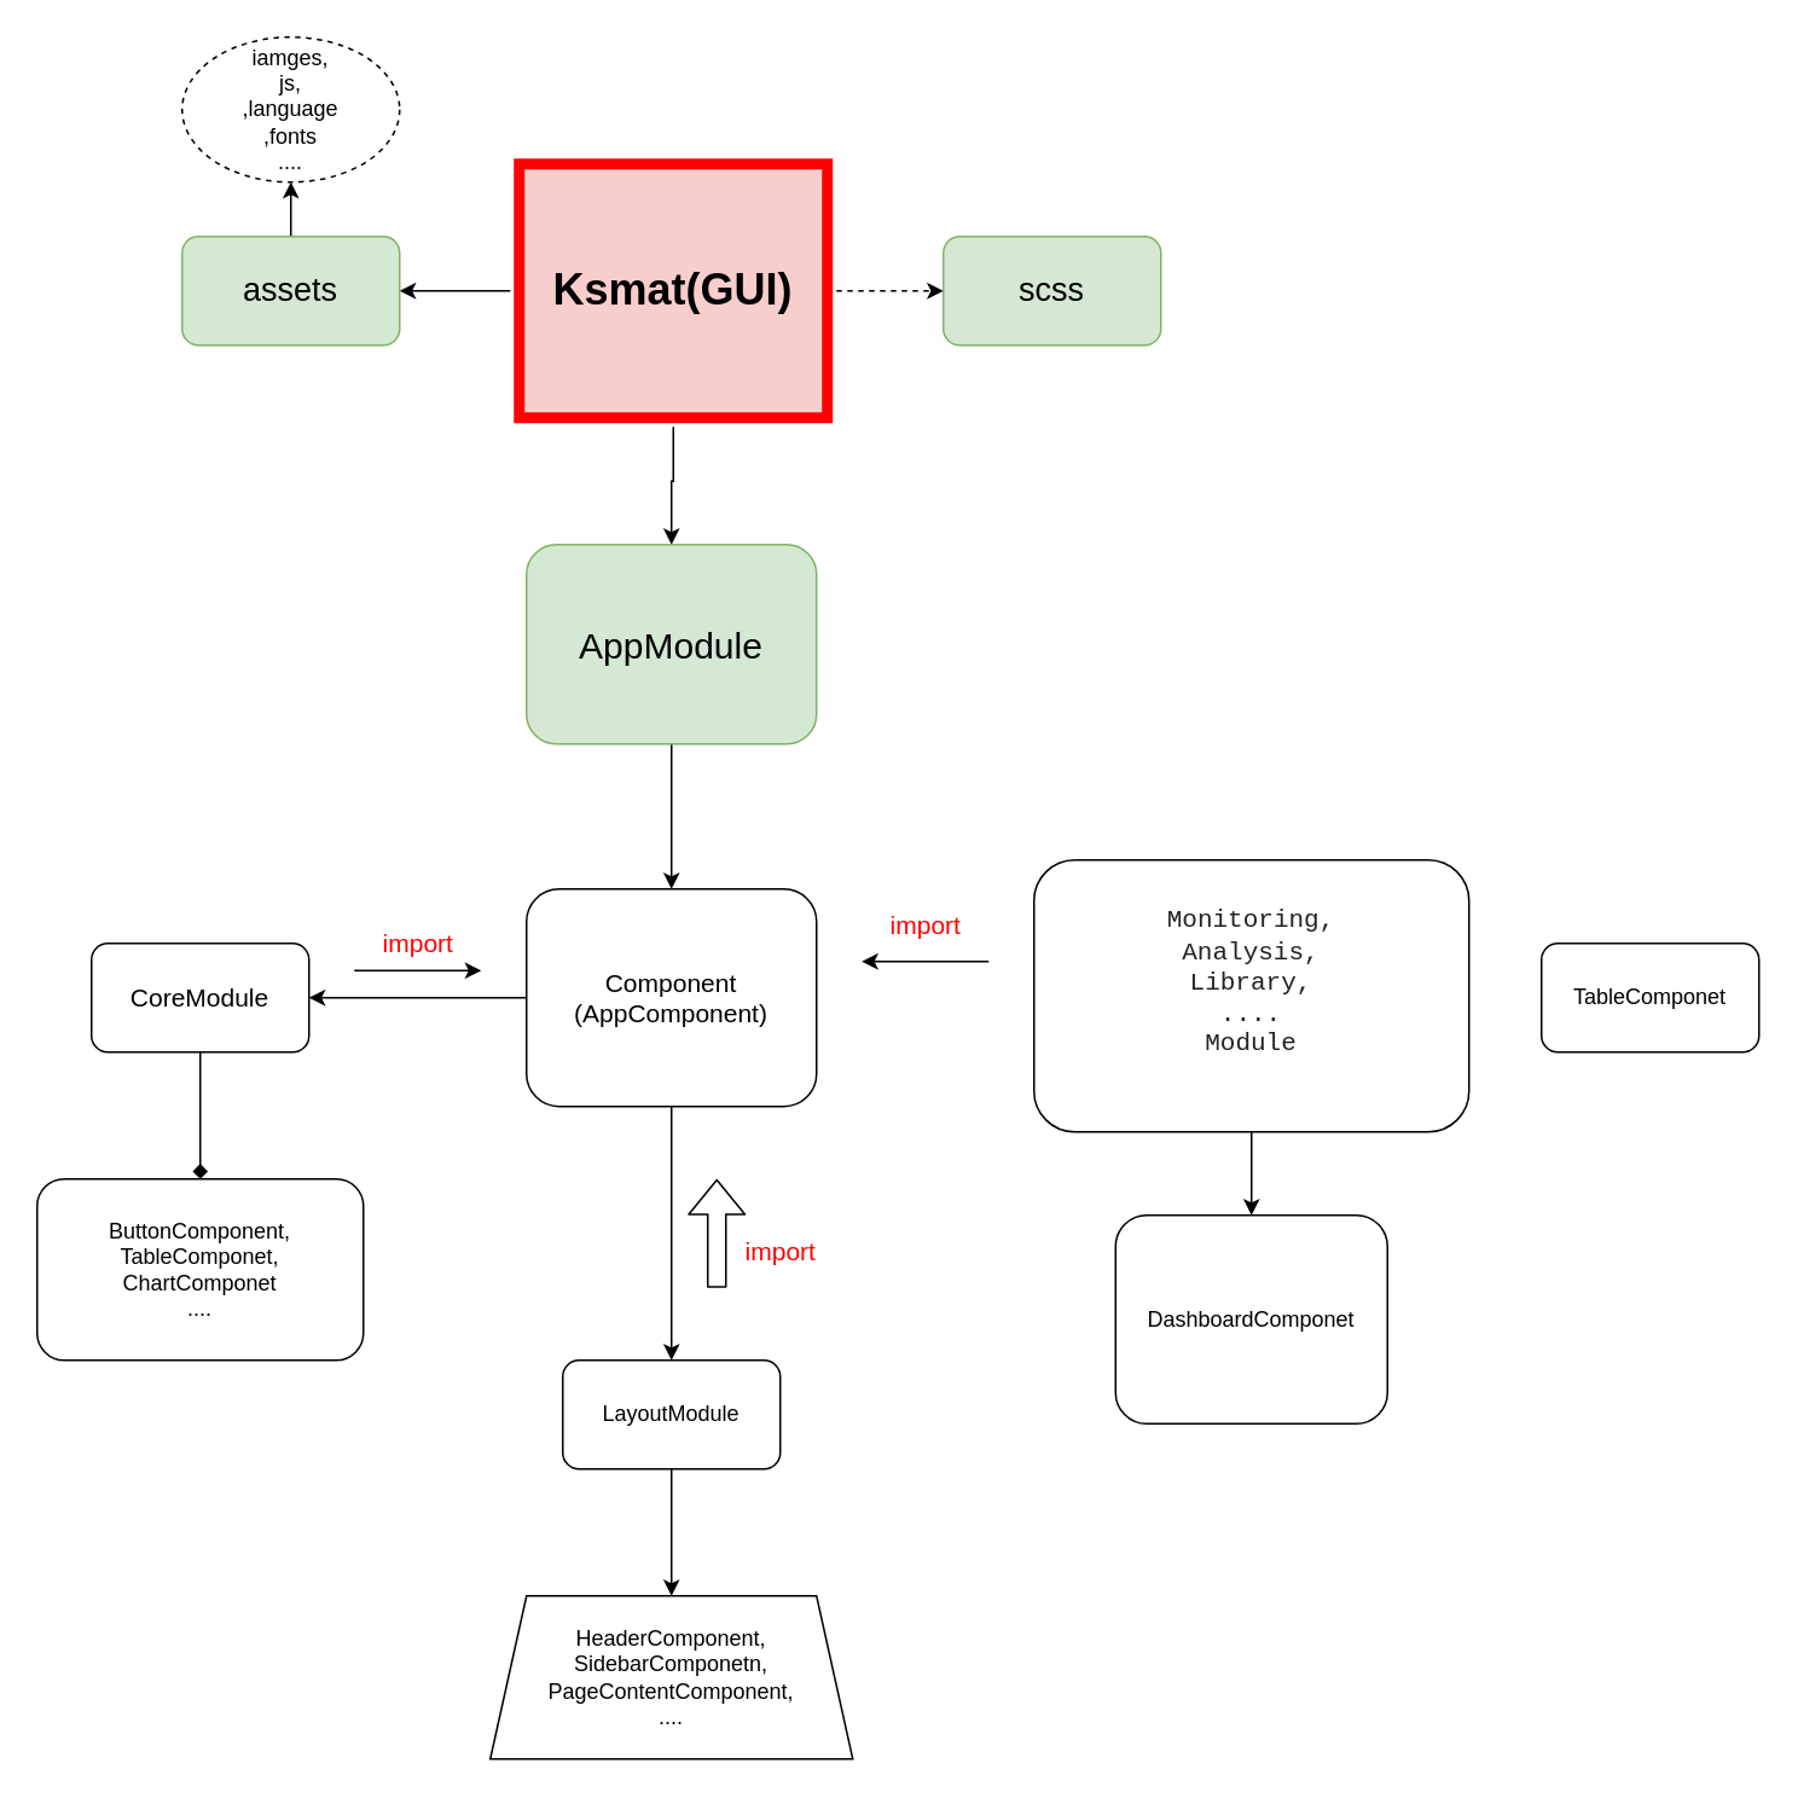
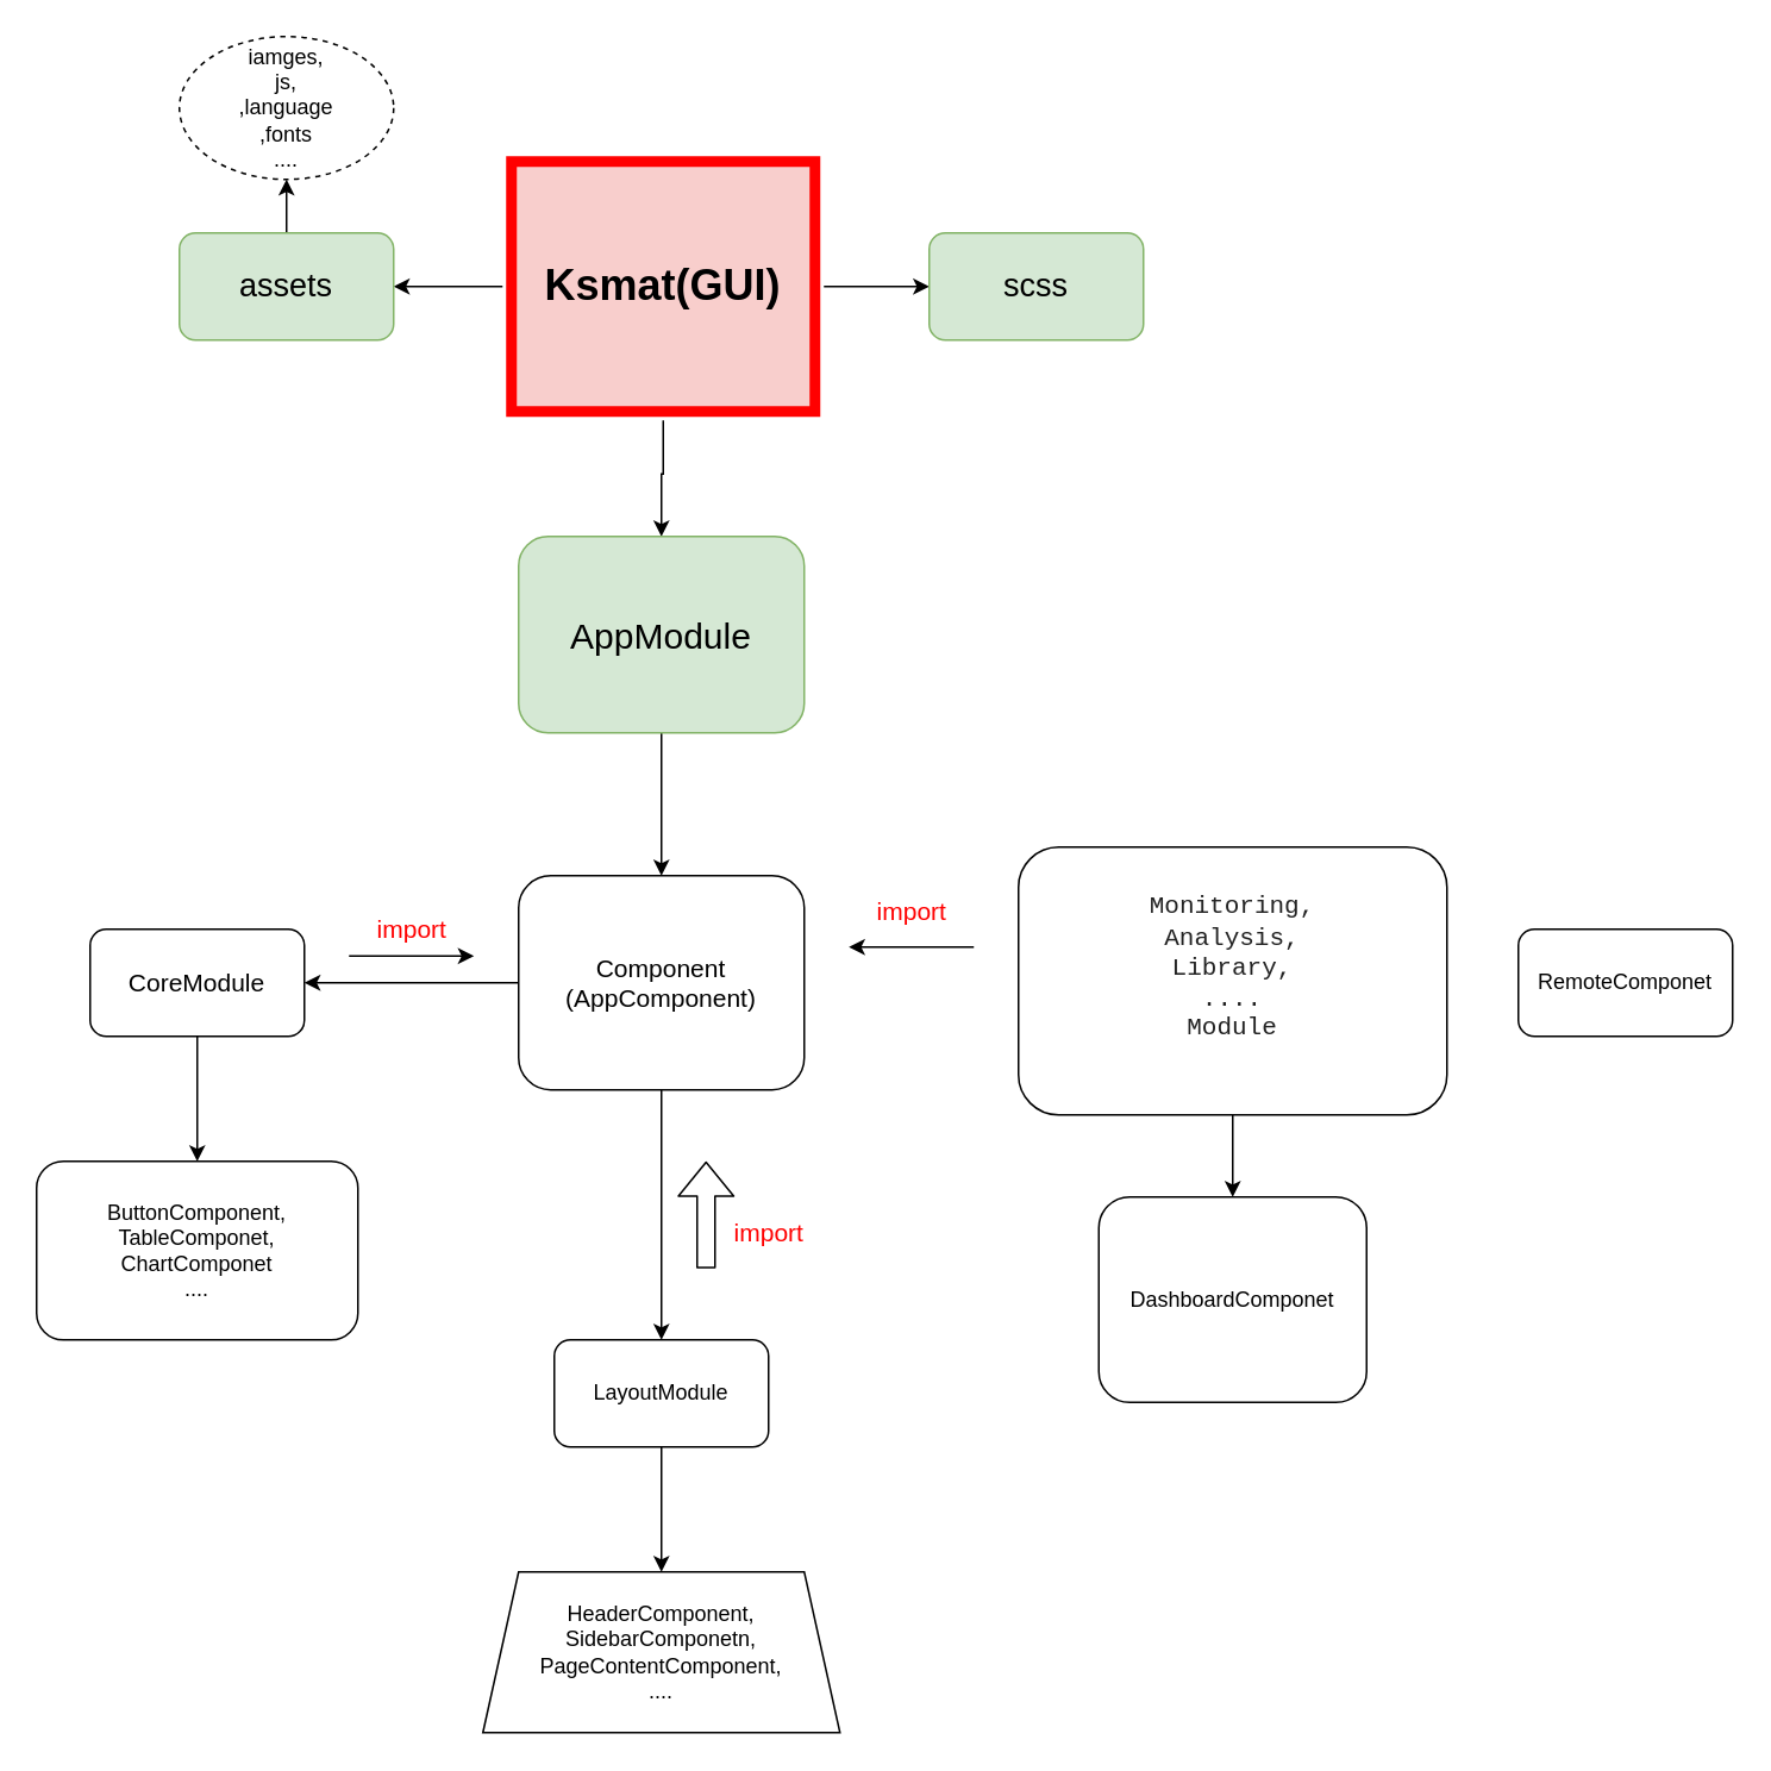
  <mxCell id="0" />
  <mxCell id="1" parent="0" />
  <mxCell id="2" value="" style="edgeStyle=orthogonalEdgeStyle;rounded=0;orthogonalLoop=1;jettySize=auto;html=1;" edge="1" parent="1" source="5" target="7"><mxGeometry relative="1" as="geometry" /></mxCell>
  <mxCell id="3" value="" style="edgeStyle=orthogonalEdgeStyle;rounded=0;orthogonalLoop=1;jettySize=auto;html=1;" edge="1" parent="1" source="5" target="9"><mxGeometry relative="1" as="geometry" /></mxCell>
- <mxCell id="4" value="" style="edgeStyle=orthogonalEdgeStyle;rounded=0;orthogonalLoop=1;jettySize=auto;html=1;dashed=1;" edge="1" parent="1" source="5" target="10"><mxGeometry relative="1" as="geometry" /></mxCell>
+ <mxCell id="4" value="" style="edgeStyle=orthogonalEdgeStyle;rounded=0;orthogonalLoop=1;jettySize=auto;html=1;" edge="1" parent="1" source="5" target="10"><mxGeometry relative="1" as="geometry" /></mxCell>
  <mxCell id="5" value="&lt;b&gt;&lt;font style=&quot;font-size: 24px&quot;&gt;Ksmat(GUI)&lt;/font&gt;&lt;/b&gt;" style="rounded=0;whiteSpace=wrap;html=1;strokeWidth=6;perimeterSpacing=5;fillColor=#f8cecc;strokeColor=#FF0000;" vertex="1" parent="1"><mxGeometry x="286" y="90" width="170" height="140" as="geometry" /></mxCell>
  <mxCell id="6" value="" style="edgeStyle=orthogonalEdgeStyle;rounded=0;orthogonalLoop=1;jettySize=auto;html=1;" edge="1" parent="1" source="7" target="15"><mxGeometry relative="1" as="geometry" /></mxCell>
  <mxCell id="7" value="&lt;font style=&quot;font-size: 20px&quot;&gt;AppModule&lt;/font&gt;" style="rounded=1;whiteSpace=wrap;html=1;fillColor=#d5e8d4;strokeColor=#82b366;" vertex="1" parent="1"><mxGeometry x="290" y="300" width="160" height="110" as="geometry" /></mxCell>
  <mxCell id="8" value="" style="edgeStyle=orthogonalEdgeStyle;rounded=0;orthogonalLoop=1;jettySize=auto;html=1;" edge="1" parent="1" source="9" target="11"><mxGeometry relative="1" as="geometry" /></mxCell>
  <mxCell id="9" value="&lt;font style=&quot;font-size: 18px&quot;&gt;assets&lt;/font&gt;" style="rounded=1;whiteSpace=wrap;html=1;fillColor=#d5e8d4;strokeColor=#82b366;" vertex="1" parent="1"><mxGeometry x="100" y="130" width="120" height="60" as="geometry" /></mxCell>
  <mxCell id="10" value="&lt;font style=&quot;font-size: 18px&quot;&gt;scss&lt;/font&gt;" style="rounded=1;whiteSpace=wrap;html=1;fillColor=#d5e8d4;strokeColor=#82b366;" vertex="1" parent="1"><mxGeometry x="520" y="130" width="120" height="60" as="geometry" /></mxCell>
  <mxCell id="11" value="iamges,&lt;br&gt;js,&lt;br&gt;,language&lt;br&gt;,fonts&lt;br&gt;...." style="ellipse;whiteSpace=wrap;html=1;rounded=1;dashed=1;" vertex="1" parent="1"><mxGeometry x="100" y="20" width="120" height="80" as="geometry" /></mxCell>
  <mxCell id="12" value="&lt;font color=&quot;#ff0000&quot; style=&quot;font-size: 14px&quot;&gt;import&lt;/font&gt;" style="text;html=1;align=center;verticalAlign=middle;resizable=0;points=[];autosize=1;" vertex="1" parent="1"><mxGeometry x="485" y="500" width="50" height="20" as="geometry" /></mxCell>
  <mxCell id="13" value="" style="edgeStyle=orthogonalEdgeStyle;rounded=0;orthogonalLoop=1;jettySize=auto;html=1;" edge="1" parent="1" source="15" target="17"><mxGeometry relative="1" as="geometry" /></mxCell>
  <mxCell id="14" value="" style="edgeStyle=orthogonalEdgeStyle;rounded=0;orthogonalLoop=1;jettySize=auto;html=1;" edge="1" parent="1" source="15" target="19"><mxGeometry relative="1" as="geometry" /></mxCell>
  <mxCell id="15" value="&lt;font style=&quot;font-size: 14px&quot;&gt;Component&lt;br&gt;(AppComponent)&lt;/font&gt;" style="whiteSpace=wrap;html=1;rounded=1;" vertex="1" parent="1"><mxGeometry x="290" y="490" width="160" height="120" as="geometry" /></mxCell>
- <mxCell id="16" value="" style="edgeStyle=orthogonalEdgeStyle;rounded=0;orthogonalLoop=1;jettySize=auto;html=1;endArrow=diamond;" edge="1" parent="1" source="17" target="23"><mxGeometry relative="1" as="geometry" /></mxCell>
+ <mxCell id="16" value="" style="edgeStyle=orthogonalEdgeStyle;rounded=0;orthogonalLoop=1;jettySize=auto;html=1;" edge="1" parent="1" source="17" target="23"><mxGeometry relative="1" as="geometry" /></mxCell>
  <mxCell id="17" value="&lt;font style=&quot;font-size: 14px&quot;&gt;CoreModule&lt;/font&gt;" style="whiteSpace=wrap;html=1;rounded=1;" vertex="1" parent="1"><mxGeometry x="50" y="520" width="120" height="60" as="geometry" /></mxCell>
  <mxCell id="18" value="" style="edgeStyle=orthogonalEdgeStyle;rounded=0;orthogonalLoop=1;jettySize=auto;html=1;" edge="1" parent="1" source="19" target="22"><mxGeometry relative="1" as="geometry" /></mxCell>
  <mxCell id="19" value="LayoutModule" style="whiteSpace=wrap;html=1;rounded=1;" vertex="1" parent="1"><mxGeometry x="310" y="750" width="120" height="60" as="geometry" /></mxCell>
  <mxCell id="20" value="" style="edgeStyle=orthogonalEdgeStyle;rounded=0;orthogonalLoop=1;jettySize=auto;html=1;" edge="1" parent="1" source="21" target="24"><mxGeometry relative="1" as="geometry" /></mxCell>
  <mxCell id="21" value="&lt;font style=&quot;font-size: 14px&quot;&gt;&lt;span style=&quot;color: rgb(34 , 34 , 34) ; font-family: &amp;#34;consolas&amp;#34; , &amp;#34;lucida console&amp;#34; , &amp;#34;courier new&amp;#34; , monospace ; text-align: left ; background-color: rgb(255 , 255 , 255)&quot;&gt;Monitoring,&lt;br&gt;&lt;/span&gt;&lt;span style=&quot;color: rgb(34 , 34 , 34) ; font-family: &amp;#34;consolas&amp;#34; , &amp;#34;lucida console&amp;#34; , &amp;#34;courier new&amp;#34; , monospace ; text-align: left ; background-color: rgb(255 , 255 , 255)&quot;&gt;Analysis,&lt;br&gt;&lt;/span&gt;&lt;/font&gt;&lt;span style=&quot;color: rgb(34 , 34 , 34) ; font-family: &amp;#34;consolas&amp;#34; , &amp;#34;lucida console&amp;#34; , &amp;#34;courier new&amp;#34; , monospace ; text-align: left ; background-color: rgb(255 , 255 , 255) ; font-size: 14px&quot;&gt;&lt;font style=&quot;font-size: 14px&quot;&gt;Library,&lt;br&gt;....&lt;br&gt;Module&lt;br&gt;&lt;/font&gt;&lt;br&gt;&lt;/span&gt;" style="whiteSpace=wrap;html=1;rounded=1;" vertex="1" parent="1"><mxGeometry x="570" y="474" width="240" height="150" as="geometry" /></mxCell>
  <mxCell id="22" value="HeaderComponent,&lt;br&gt;SidebarComponetn,&lt;br&gt;PageContentComponent,&lt;br&gt;...." style="shape=trapezoid;perimeter=trapezoidPerimeter;whiteSpace=wrap;html=1;fixedSize=1;rounded=0;" vertex="1" parent="1"><mxGeometry x="270" y="880" width="200" height="90" as="geometry" /></mxCell>
  <mxCell id="23" value="ButtonComponent,&lt;br&gt;TableComponet,&lt;br&gt;ChartComponet&lt;br&gt;...." style="whiteSpace=wrap;html=1;rounded=1;" vertex="1" parent="1"><mxGeometry x="20" y="650" width="180" height="100" as="geometry" /></mxCell>
  <mxCell id="24" value="DashboardComponet&lt;br&gt;" style="whiteSpace=wrap;html=1;rounded=1;" vertex="1" parent="1"><mxGeometry x="615" y="670" width="150" height="115" as="geometry" /></mxCell>
- <mxCell id="25" value="TableComponet&lt;br&gt;" style="whiteSpace=wrap;html=1;rounded=1;" vertex="1" parent="1"><mxGeometry x="850" y="520" width="120" height="60" as="geometry" /></mxCell>
+ <mxCell id="25" value="RemoteComponet&lt;br&gt;" style="whiteSpace=wrap;html=1;rounded=1;" vertex="1" parent="1"><mxGeometry x="850" y="520" width="120" height="60" as="geometry" /></mxCell>
  <mxCell id="26" value="" style="endArrow=classic;html=1;" edge="1" parent="1"><mxGeometry width="50" height="50" relative="1" as="geometry"><mxPoint x="545" y="530" as="sourcePoint" /><mxPoint x="475" y="530" as="targetPoint" /></mxGeometry></mxCell>
  <mxCell id="27" value="&lt;font color=&quot;#ff0000&quot; style=&quot;font-size: 14px&quot;&gt;import&lt;/font&gt;" style="text;html=1;align=center;verticalAlign=middle;resizable=0;points=[];autosize=1;" vertex="1" parent="1"><mxGeometry x="205" y="510" width="50" height="20" as="geometry" /></mxCell>
  <mxCell id="28" value="" style="endArrow=classic;html=1;" edge="1" parent="1"><mxGeometry width="50" height="50" relative="1" as="geometry"><mxPoint x="195" y="535" as="sourcePoint" /><mxPoint x="265" y="535" as="targetPoint" /><Array as="points"><mxPoint x="255" y="535" /></Array></mxGeometry></mxCell>
  <mxCell id="29" value="&lt;font color=&quot;#ff0000&quot; style=&quot;font-size: 14px&quot;&gt;import&lt;/font&gt;" style="text;html=1;align=center;verticalAlign=middle;resizable=0;points=[];autosize=1;" vertex="1" parent="1"><mxGeometry x="405" y="680" width="50" height="20" as="geometry" /></mxCell>
  <mxCell id="30" value="" style="shape=flexArrow;endArrow=classic;html=1;" edge="1" parent="1"><mxGeometry width="50" height="50" relative="1" as="geometry"><mxPoint x="395" y="710" as="sourcePoint" /><mxPoint x="395" y="650" as="targetPoint" /></mxGeometry></mxCell>
